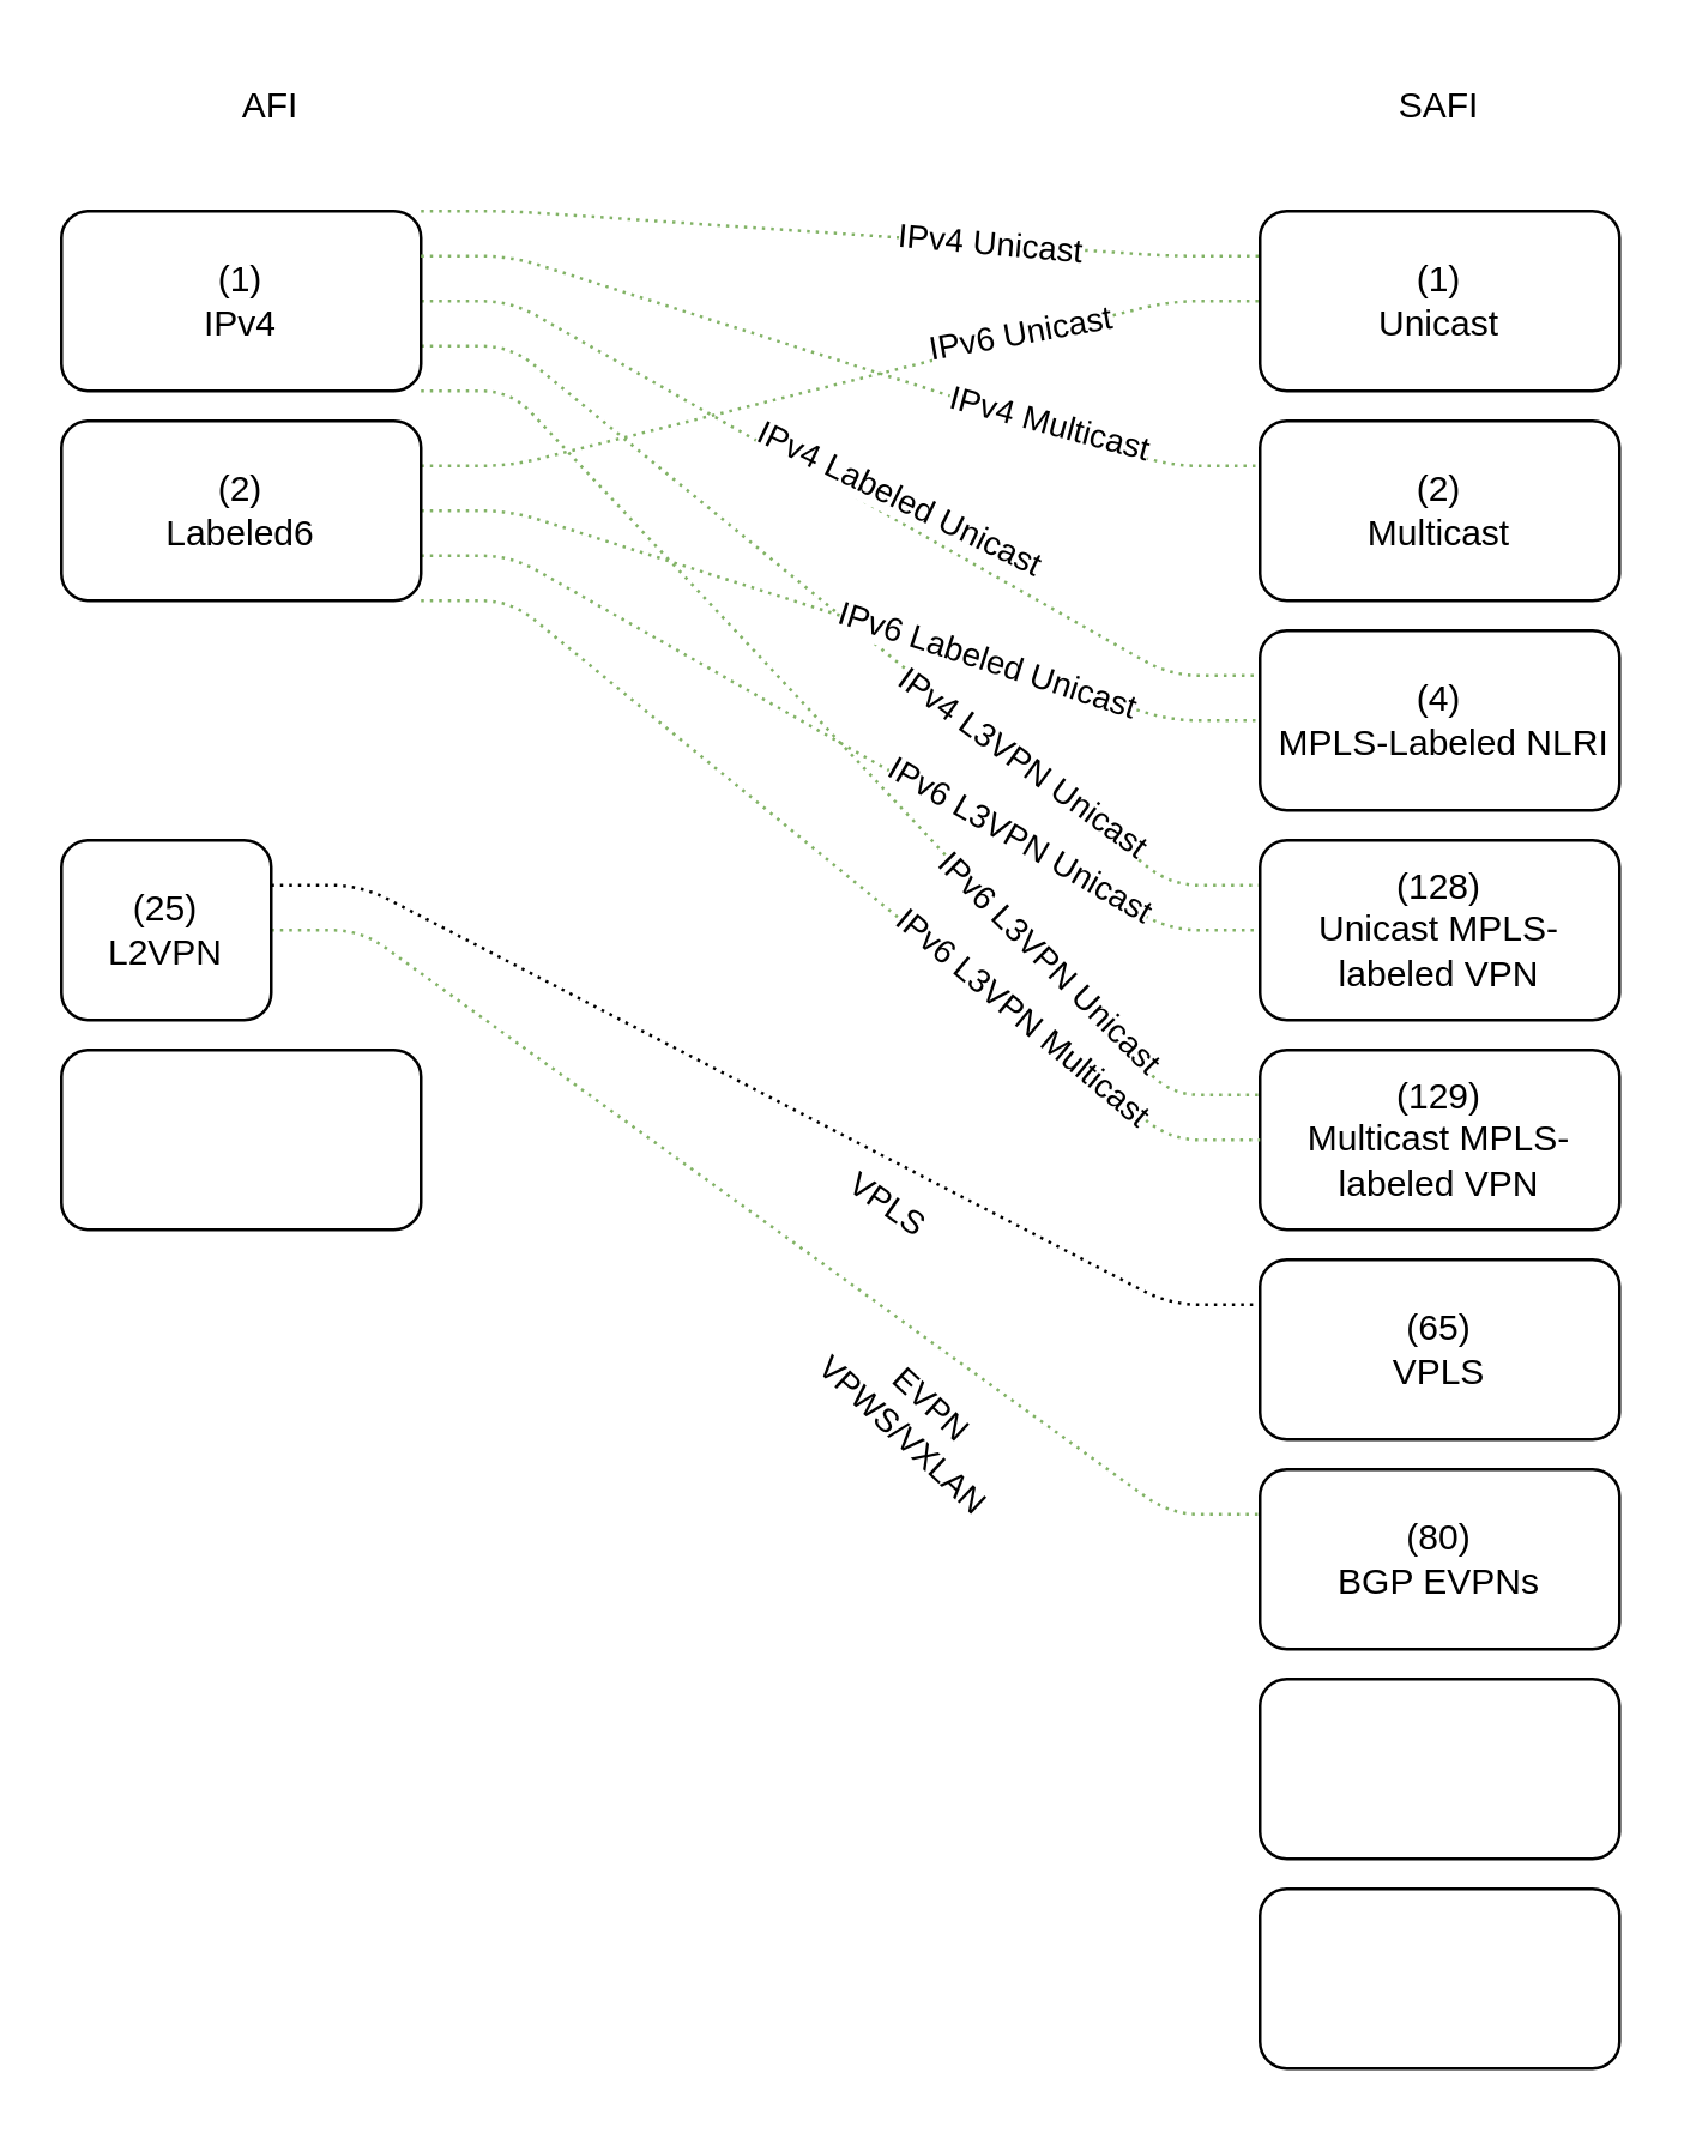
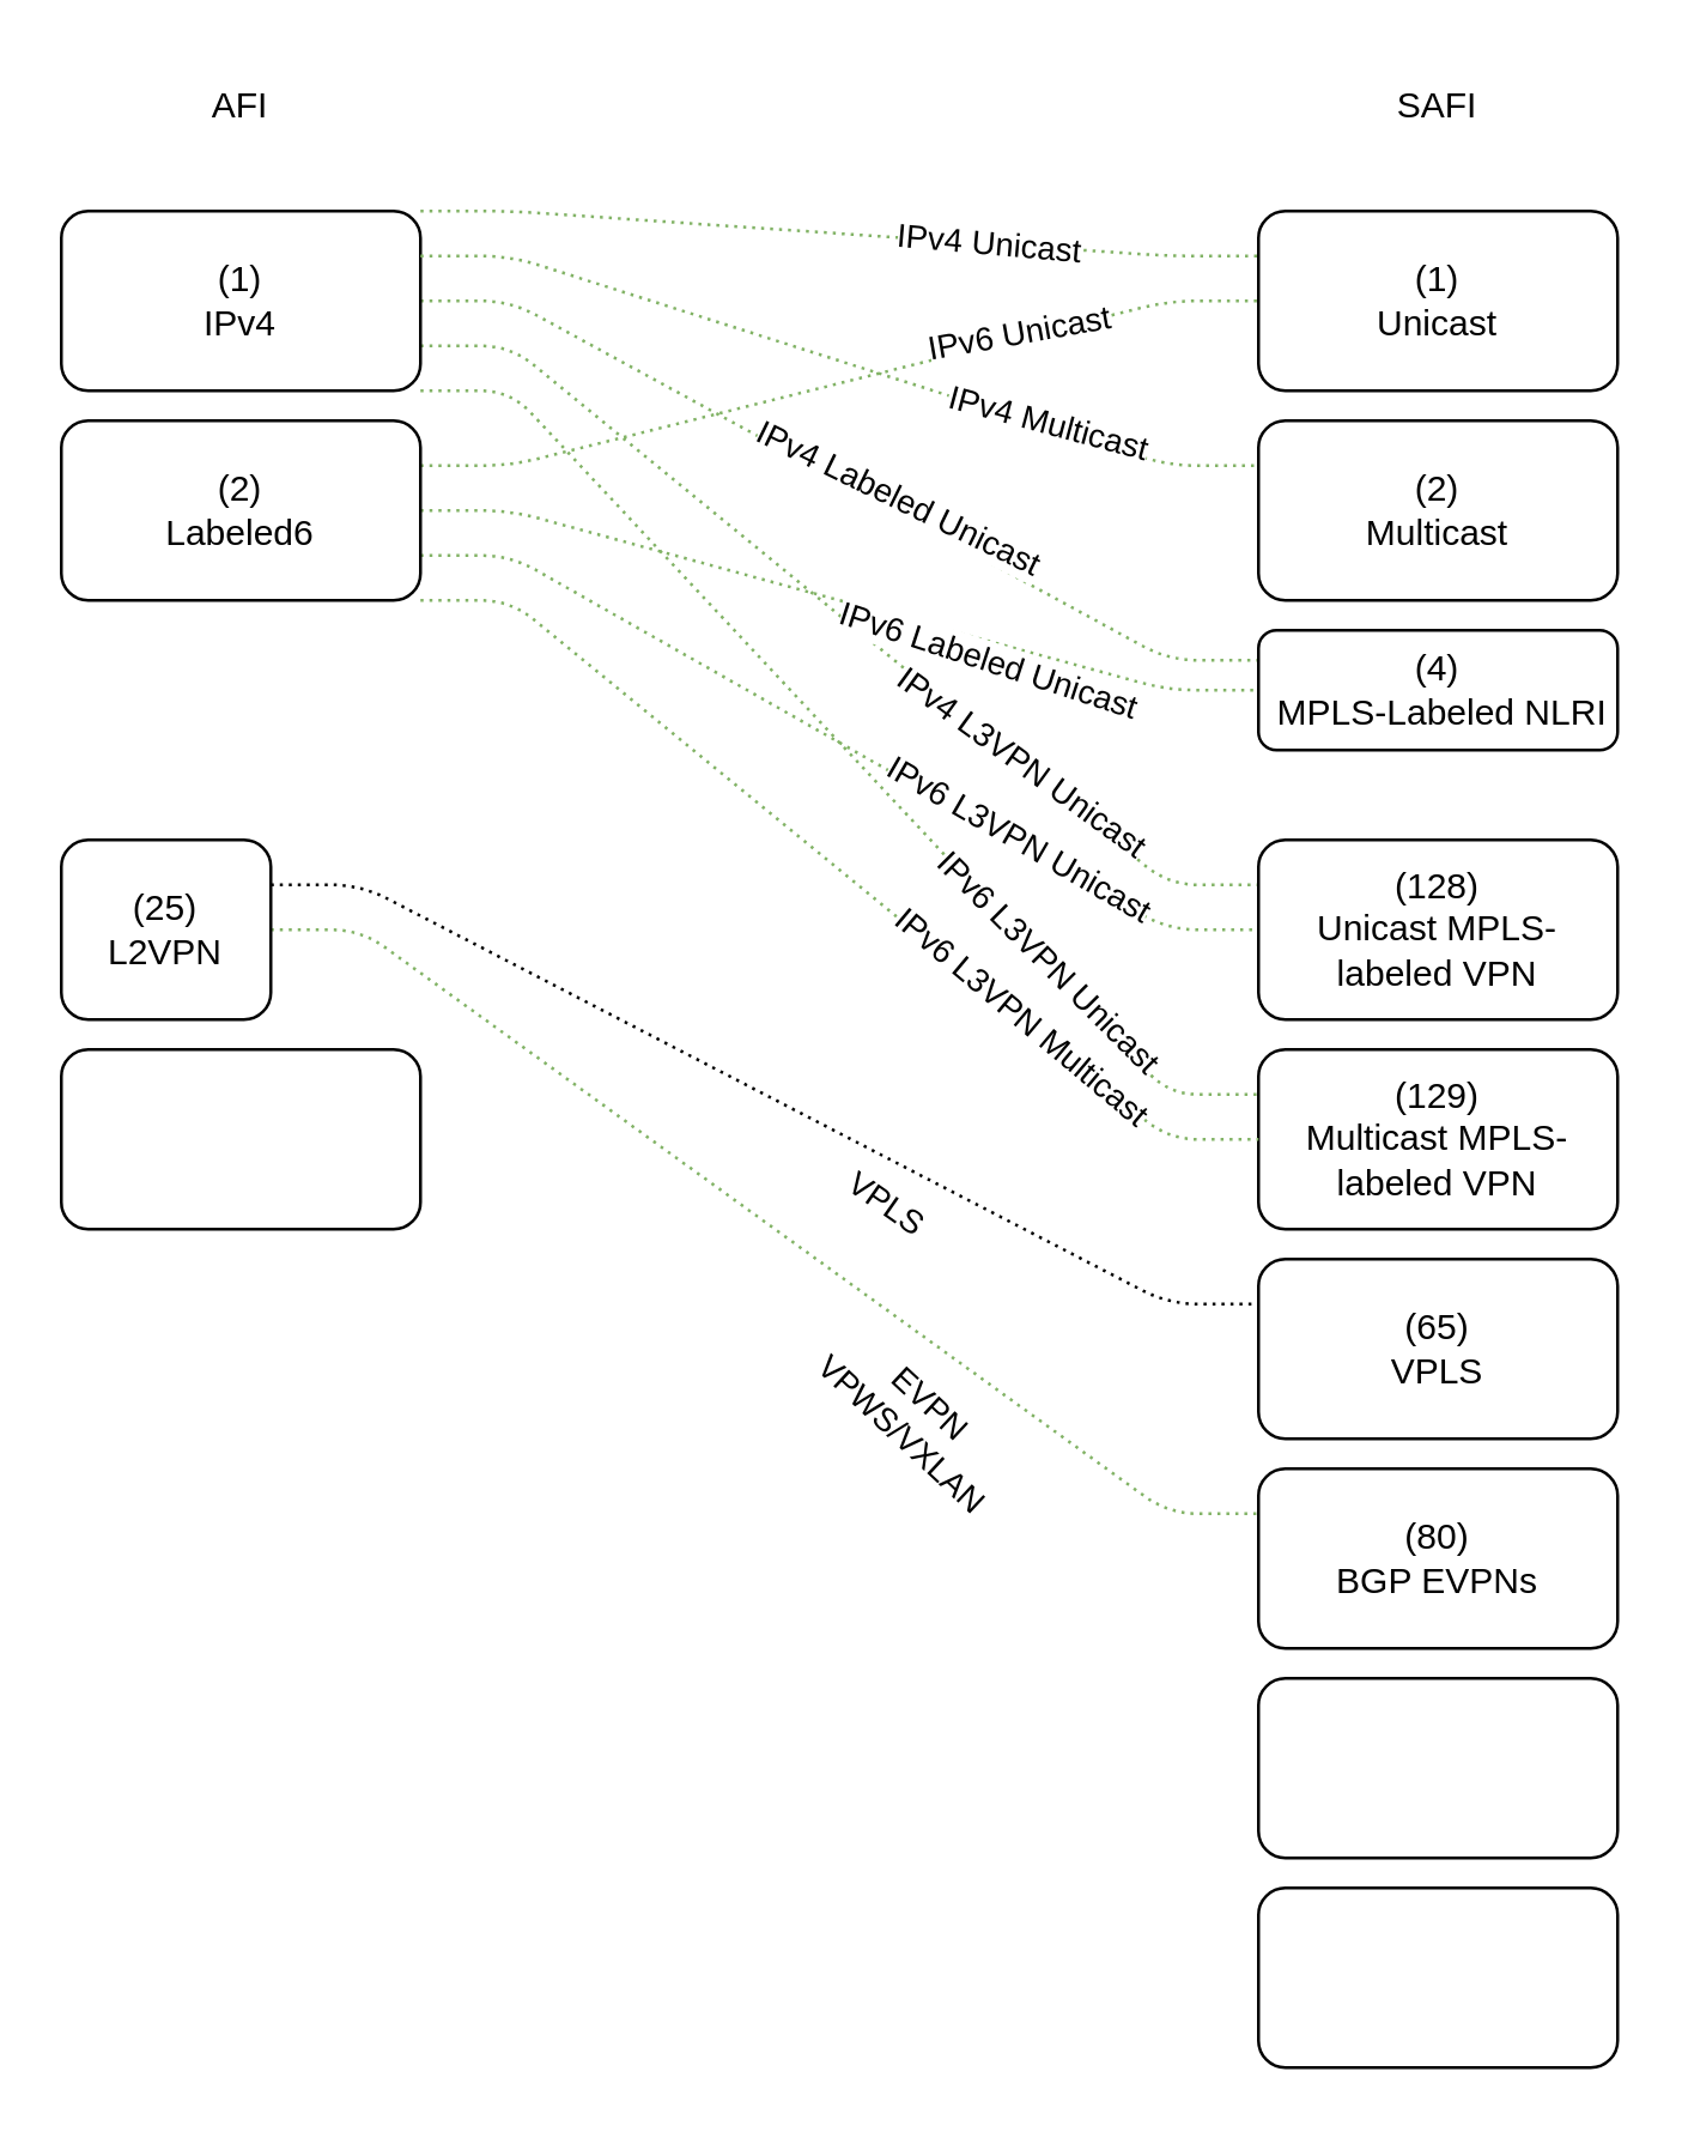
  <mxCell id="0" />
  <mxCell id="1" parent="0" />
  <mxCell id="2" style="rounded=1;orthogonalLoop=1;jettySize=auto;html=1;exitX=1;exitY=0;exitDx=0;exitDy=0;endArrow=none;endFill=0;jumpStyle=none;entryX=0;entryY=0.25;entryDx=0;entryDy=0;edgeStyle=entityRelationEdgeStyle;fillColor=#d5e8d4;strokeColor=#82b366;dashed=1;strokeWidth=1;dashPattern=1 2;shadow=0;sketch=0;" parent="1" source="8" target="22" edge="1"><mxGeometry relative="1" as="geometry" /></mxCell>
  <mxCell id="3" value="IPv4 Unicast" style="edgeLabel;align=center;verticalAlign=middle;resizable=0;points=[];labelBorderColor=none;html=1;rotation=5;" parent="2" vertex="1" connectable="0"><mxGeometry x="-0.64" relative="1" as="geometry"><mxPoint x="140" y="9" as="offset" /></mxGeometry></mxCell>
  <mxCell id="4" style="rounded=1;jumpStyle=none;orthogonalLoop=1;jettySize=auto;html=1;exitX=1;exitY=0.5;exitDx=0;exitDy=0;entryX=0;entryY=0.25;entryDx=0;entryDy=0;endArrow=none;endFill=0;targetPerimeterSpacing=0;edgeStyle=entityRelationEdgeStyle;dashed=1;strokeWidth=1;dashPattern=1 2;shadow=0;sketch=0;fillColor=#d5e8d4;strokeColor=#82b366;" parent="1" source="8" target="24" edge="1"><mxGeometry relative="1" as="geometry" /></mxCell>
  <mxCell id="5" value="IPv4 Labeled Unicast" style="edgeLabel;html=1;align=center;verticalAlign=middle;resizable=0;points=[];rotation=26;" parent="4" vertex="1" connectable="0"><mxGeometry x="-0.886" y="1" relative="1" as="geometry"><mxPoint x="142" y="66" as="offset" /></mxGeometry></mxCell>
  <mxCell id="6" style="rounded=1;jumpStyle=none;orthogonalLoop=1;jettySize=auto;html=1;exitX=1;exitY=0.75;exitDx=0;exitDy=0;entryX=0;entryY=0.25;entryDx=0;entryDy=0;endArrow=none;endFill=0;targetPerimeterSpacing=28;edgeStyle=entityRelationEdgeStyle;dashed=1;strokeWidth=1;dashPattern=1 2;shadow=0;sketch=0;fillColor=#d5e8d4;strokeColor=#82b366;" parent="1" source="8" target="25" edge="1"><mxGeometry relative="1" as="geometry" /></mxCell>
  <mxCell id="7" value="IPv4 L3VPN Unicast" style="edgeLabel;align=center;verticalAlign=middle;resizable=0;points=[];rotation=36;html=1;" parent="6" vertex="1" connectable="0"><mxGeometry x="0.455" y="1" relative="1" as="geometry"><mxPoint as="offset" /></mxGeometry></mxCell>
  <mxCell id="8" value="(1)&lt;br&gt;IPv4" style="rounded=1;whiteSpace=wrap;html=1;" parent="1" vertex="1"><mxGeometry x="20" y="70" width="120" height="60" as="geometry" /></mxCell>
  <mxCell id="9" style="rounded=1;jumpStyle=none;orthogonalLoop=1;jettySize=auto;html=1;exitX=1;exitY=0.25;exitDx=0;exitDy=0;entryX=0;entryY=0.5;entryDx=0;entryDy=0;endArrow=none;endFill=0;edgeStyle=entityRelationEdgeStyle;fillColor=#d5e8d4;strokeColor=#82b366;dashed=1;strokeWidth=1;dashPattern=1 2;shadow=0;sketch=0;" parent="1" source="15" target="22" edge="1"><mxGeometry relative="1" as="geometry" /></mxCell>
  <mxCell id="10" value="IPv6 Unicast" style="edgeLabel;html=1;align=center;verticalAlign=middle;resizable=0;points=[];rotation=-10;" parent="9" vertex="1" connectable="0"><mxGeometry x="-0.6" y="-1" relative="1" as="geometry"><mxPoint x="143" y="-39" as="offset" /></mxGeometry></mxCell>
  <mxCell id="11" style="rounded=1;jumpStyle=none;orthogonalLoop=1;jettySize=auto;html=1;exitX=1;exitY=0.5;exitDx=0;exitDy=0;entryX=0;entryY=0.5;entryDx=0;entryDy=0;endArrow=none;endFill=0;targetPerimeterSpacing=28;edgeStyle=entityRelationEdgeStyle;dashed=1;strokeWidth=1;dashPattern=1 2;shadow=0;sketch=0;fillColor=#d5e8d4;strokeColor=#82b366;" parent="1" source="15" target="24" edge="1"><mxGeometry relative="1" as="geometry" /></mxCell>
  <mxCell id="12" value="IPv6 Labeled Unicast" style="edgeLabel;html=1;align=center;verticalAlign=middle;resizable=0;points=[];rotation=18;" parent="11" vertex="1" connectable="0"><mxGeometry x="-0.66" relative="1" as="geometry"><mxPoint x="141" y="44" as="offset" /></mxGeometry></mxCell>
  <mxCell id="13" style="rounded=1;jumpStyle=none;orthogonalLoop=1;jettySize=auto;html=1;exitX=1;exitY=0.75;exitDx=0;exitDy=0;entryX=0;entryY=0.5;entryDx=0;entryDy=0;endArrow=none;endFill=0;targetPerimeterSpacing=0;sourcePerimeterSpacing=0;edgeStyle=entityRelationEdgeStyle;dashed=1;strokeWidth=1;dashPattern=1 2;shadow=0;sketch=0;fillColor=#d5e8d4;strokeColor=#82b366;" parent="1" source="15" target="25" edge="1"><mxGeometry relative="1" as="geometry" /></mxCell>
  <mxCell id="14" value="IPv6 L3VPN Unicast" style="edgeLabel;html=1;align=center;verticalAlign=middle;resizable=0;points=[];rotation=30;" parent="13" vertex="1" connectable="0"><mxGeometry x="-0.501" y="-1" relative="1" as="geometry"><mxPoint x="129" y="70" as="offset" /></mxGeometry></mxCell>
  <mxCell id="15" value="(2)&lt;br&gt;Labeled6" style="rounded=1;whiteSpace=wrap;html=1;" parent="1" vertex="1"><mxGeometry x="20" y="140" width="120" height="60" as="geometry" /></mxCell>
  <mxCell id="16" style="rounded=1;jumpStyle=none;orthogonalLoop=1;jettySize=auto;html=1;exitX=1;exitY=0.25;exitDx=0;exitDy=0;entryX=0;entryY=0.25;entryDx=0;entryDy=0;endArrow=none;endFill=0;targetPerimeterSpacing=28;edgeStyle=entityRelationEdgeStyle;dashed=1;strokeWidth=1;dashPattern=1 2;shadow=0;sketch=0;" parent="1" source="20" target="26" edge="1"><mxGeometry relative="1" as="geometry" /></mxCell>
  <mxCell id="17" value="VPLS&amp;nbsp;&lt;br&gt;" style="edgeLabel;html=1;align=center;verticalAlign=middle;resizable=0;points=[];rotation=35;" parent="16" vertex="1" connectable="0"><mxGeometry x="-0.688" y="1" relative="1" as="geometry"><mxPoint x="152" y="95" as="offset" /></mxGeometry></mxCell>
  <mxCell id="18" style="rounded=1;jumpStyle=none;orthogonalLoop=1;jettySize=auto;html=1;exitX=1;exitY=0.5;exitDx=0;exitDy=0;entryX=0;entryY=0.25;entryDx=0;entryDy=0;endArrow=none;endFill=0;targetPerimeterSpacing=28;edgeStyle=entityRelationEdgeStyle;dashed=1;strokeWidth=1;dashPattern=1 2;shadow=0;sketch=0;fillColor=#d5e8d4;strokeColor=#82b366;" parent="1" source="20" target="27" edge="1"><mxGeometry relative="1" as="geometry" /></mxCell>
  <mxCell id="19" value="EVPN&lt;br&gt;VPWS/VXLAN" style="edgeLabel;html=1;align=center;verticalAlign=middle;resizable=0;points=[];rotation=43;" parent="18" vertex="1" connectable="0"><mxGeometry x="-0.717" y="-1" relative="1" as="geometry"><mxPoint x="165" y="146" as="offset" /></mxGeometry></mxCell>
  <mxCell id="20" value="(25)&lt;br&gt;L2VPN" style="rounded=1;whiteSpace=wrap;html=1;" parent="1" vertex="1"><mxGeometry x="20" y="280" width="70" height="60" as="geometry" /></mxCell>
  <mxCell id="21" value="" style="rounded=1;whiteSpace=wrap;html=1;" parent="1" vertex="1"><mxGeometry x="20" y="350" width="120" height="60" as="geometry" /></mxCell>
  <mxCell id="22" value="(1)&lt;br&gt;Unicast" style="rounded=1;whiteSpace=wrap;html=1;" parent="1" vertex="1"><mxGeometry x="420" y="70" width="120" height="60" as="geometry" /></mxCell>
  <mxCell id="23" value="(2)&lt;br&gt;Multicast" style="rounded=1;whiteSpace=wrap;html=1;" parent="1" vertex="1"><mxGeometry x="420" y="140" width="120" height="60" as="geometry" /></mxCell>
- <mxCell id="24" value="(4)&lt;br&gt;&amp;nbsp;MPLS-Labeled NLRI" style="rounded=1;whiteSpace=wrap;html=1;" parent="1" vertex="1"><mxGeometry x="420" y="210" width="120" height="60" as="geometry" /></mxCell>
+ <mxCell id="24" value="(4)&lt;br&gt;&amp;nbsp;MPLS-Labeled NLRI" style="rounded=1;whiteSpace=wrap;html=1;" parent="1" vertex="1"><mxGeometry x="420" y="210" width="120" height="40" as="geometry" /></mxCell>
  <mxCell id="25" value="(128)&lt;br&gt;Unicast MPLS-labeled VPN" style="rounded=1;whiteSpace=wrap;html=1;" parent="1" vertex="1"><mxGeometry x="420" y="280" width="120" height="60" as="geometry" /></mxCell>
  <mxCell id="26" value="(65)&lt;br&gt;VPLS" style="rounded=1;whiteSpace=wrap;html=1;" parent="1" vertex="1"><mxGeometry x="420" y="420" width="120" height="60" as="geometry" /></mxCell>
  <mxCell id="27" value="(80)&lt;br&gt;BGP EVPNs" style="rounded=1;whiteSpace=wrap;html=1;" parent="1" vertex="1"><mxGeometry x="420" y="490" width="120" height="60" as="geometry" /></mxCell>
  <mxCell id="28" value="(129)&lt;br&gt;Multicast MPLS-labeled VPN" style="rounded=1;whiteSpace=wrap;html=1;" parent="1" vertex="1"><mxGeometry x="420" y="350" width="120" height="60" as="geometry" /></mxCell>
  <mxCell id="29" value="" style="rounded=1;whiteSpace=wrap;html=1;" parent="1" vertex="1"><mxGeometry x="420" y="560" width="120" height="60" as="geometry" /></mxCell>
  <mxCell id="30" value="" style="rounded=1;whiteSpace=wrap;html=1;" parent="1" vertex="1"><mxGeometry x="420" y="630" width="120" height="60" as="geometry" /></mxCell>
- <mxCell id="31" value="AFI" style="text;html=1;strokeColor=none;fillColor=none;align=center;verticalAlign=middle;whiteSpace=wrap;rounded=0;" parent="1" vertex="1"><mxGeometry x="60" y="20" width="60" height="30" as="geometry" /></mxCell>
+ <mxCell id="31" value="AFI" style="text;html=1;strokeColor=none;fillColor=none;align=center;verticalAlign=middle;whiteSpace=wrap;rounded=0;" parent="1" vertex="1"><mxGeometry x="50" y="20" width="60" height="30" as="geometry" /></mxCell>
  <mxCell id="32" value="SAFI" style="text;html=1;strokeColor=none;fillColor=none;align=center;verticalAlign=middle;whiteSpace=wrap;rounded=0;" parent="1" vertex="1"><mxGeometry x="450" y="20" width="60" height="30" as="geometry" /></mxCell>
  <mxCell id="33" style="rounded=1;jumpStyle=none;orthogonalLoop=1;jettySize=auto;html=1;exitX=1;exitY=0.25;exitDx=0;exitDy=0;entryX=0;entryY=0.25;entryDx=0;entryDy=0;endArrow=none;endFill=0;targetPerimeterSpacing=28;edgeStyle=entityRelationEdgeStyle;dashed=1;strokeWidth=1;dashPattern=1 2;shadow=0;sketch=0;fillColor=#d5e8d4;strokeColor=#82b366;" parent="1" source="8" target="23" edge="1"><mxGeometry relative="1" as="geometry" /></mxCell>
  <mxCell id="34" value="&lt;div&gt;IPv4 Multicast&lt;/div&gt;" style="edgeLabel;html=1;align=center;verticalAlign=middle;resizable=0;points=[];rotation=15;labelBorderColor=none;" parent="33" vertex="1" connectable="0"><mxGeometry x="-0.84" relative="1" as="geometry"><mxPoint x="187" y="55" as="offset" /></mxGeometry></mxCell>
  <mxCell id="35" style="rounded=1;jumpStyle=none;orthogonalLoop=1;jettySize=auto;html=1;exitX=1;exitY=1;exitDx=0;exitDy=0;entryX=0;entryY=0.25;entryDx=0;entryDy=0;endArrow=none;endFill=0;targetPerimeterSpacing=28;edgeStyle=entityRelationEdgeStyle;dashed=1;strokeWidth=1;dashPattern=1 2;shadow=0;sketch=0;fillColor=#d5e8d4;strokeColor=#82b366;" parent="1" source="8" target="28" edge="1"><mxGeometry relative="1" as="geometry"><mxPoint x="150" y="125" as="sourcePoint" /><mxPoint x="430" y="305" as="targetPoint" /></mxGeometry></mxCell>
  <mxCell id="36" value="IPv6 L3VPN Unicast" style="edgeLabel;align=center;verticalAlign=middle;resizable=0;points=[];rotation=45;html=1;" parent="35" vertex="1" connectable="0"><mxGeometry x="0.455" y="1" relative="1" as="geometry"><mxPoint x="10" y="10" as="offset" /></mxGeometry></mxCell>
  <mxCell id="37" style="rounded=1;jumpStyle=none;orthogonalLoop=1;jettySize=auto;html=1;exitX=1;exitY=1;exitDx=0;exitDy=0;entryX=0;entryY=0.5;entryDx=0;entryDy=0;endArrow=none;endFill=0;targetPerimeterSpacing=28;edgeStyle=entityRelationEdgeStyle;dashed=1;strokeWidth=1;dashPattern=1 2;shadow=0;sketch=0;fillColor=#d5e8d4;strokeColor=#82b366;" parent="1" source="15" target="28" edge="1"><mxGeometry relative="1" as="geometry"><mxPoint x="160" y="135" as="sourcePoint" /><mxPoint x="440" y="315" as="targetPoint" /></mxGeometry></mxCell>
  <mxCell id="38" value="IPv6 L3VPN Multicast" style="edgeLabel;align=center;verticalAlign=middle;resizable=0;points=[];rotation=40;html=1;" parent="37" vertex="1" connectable="0"><mxGeometry x="0.455" y="1" relative="1" as="geometry"><mxPoint as="offset" /></mxGeometry></mxCell>
